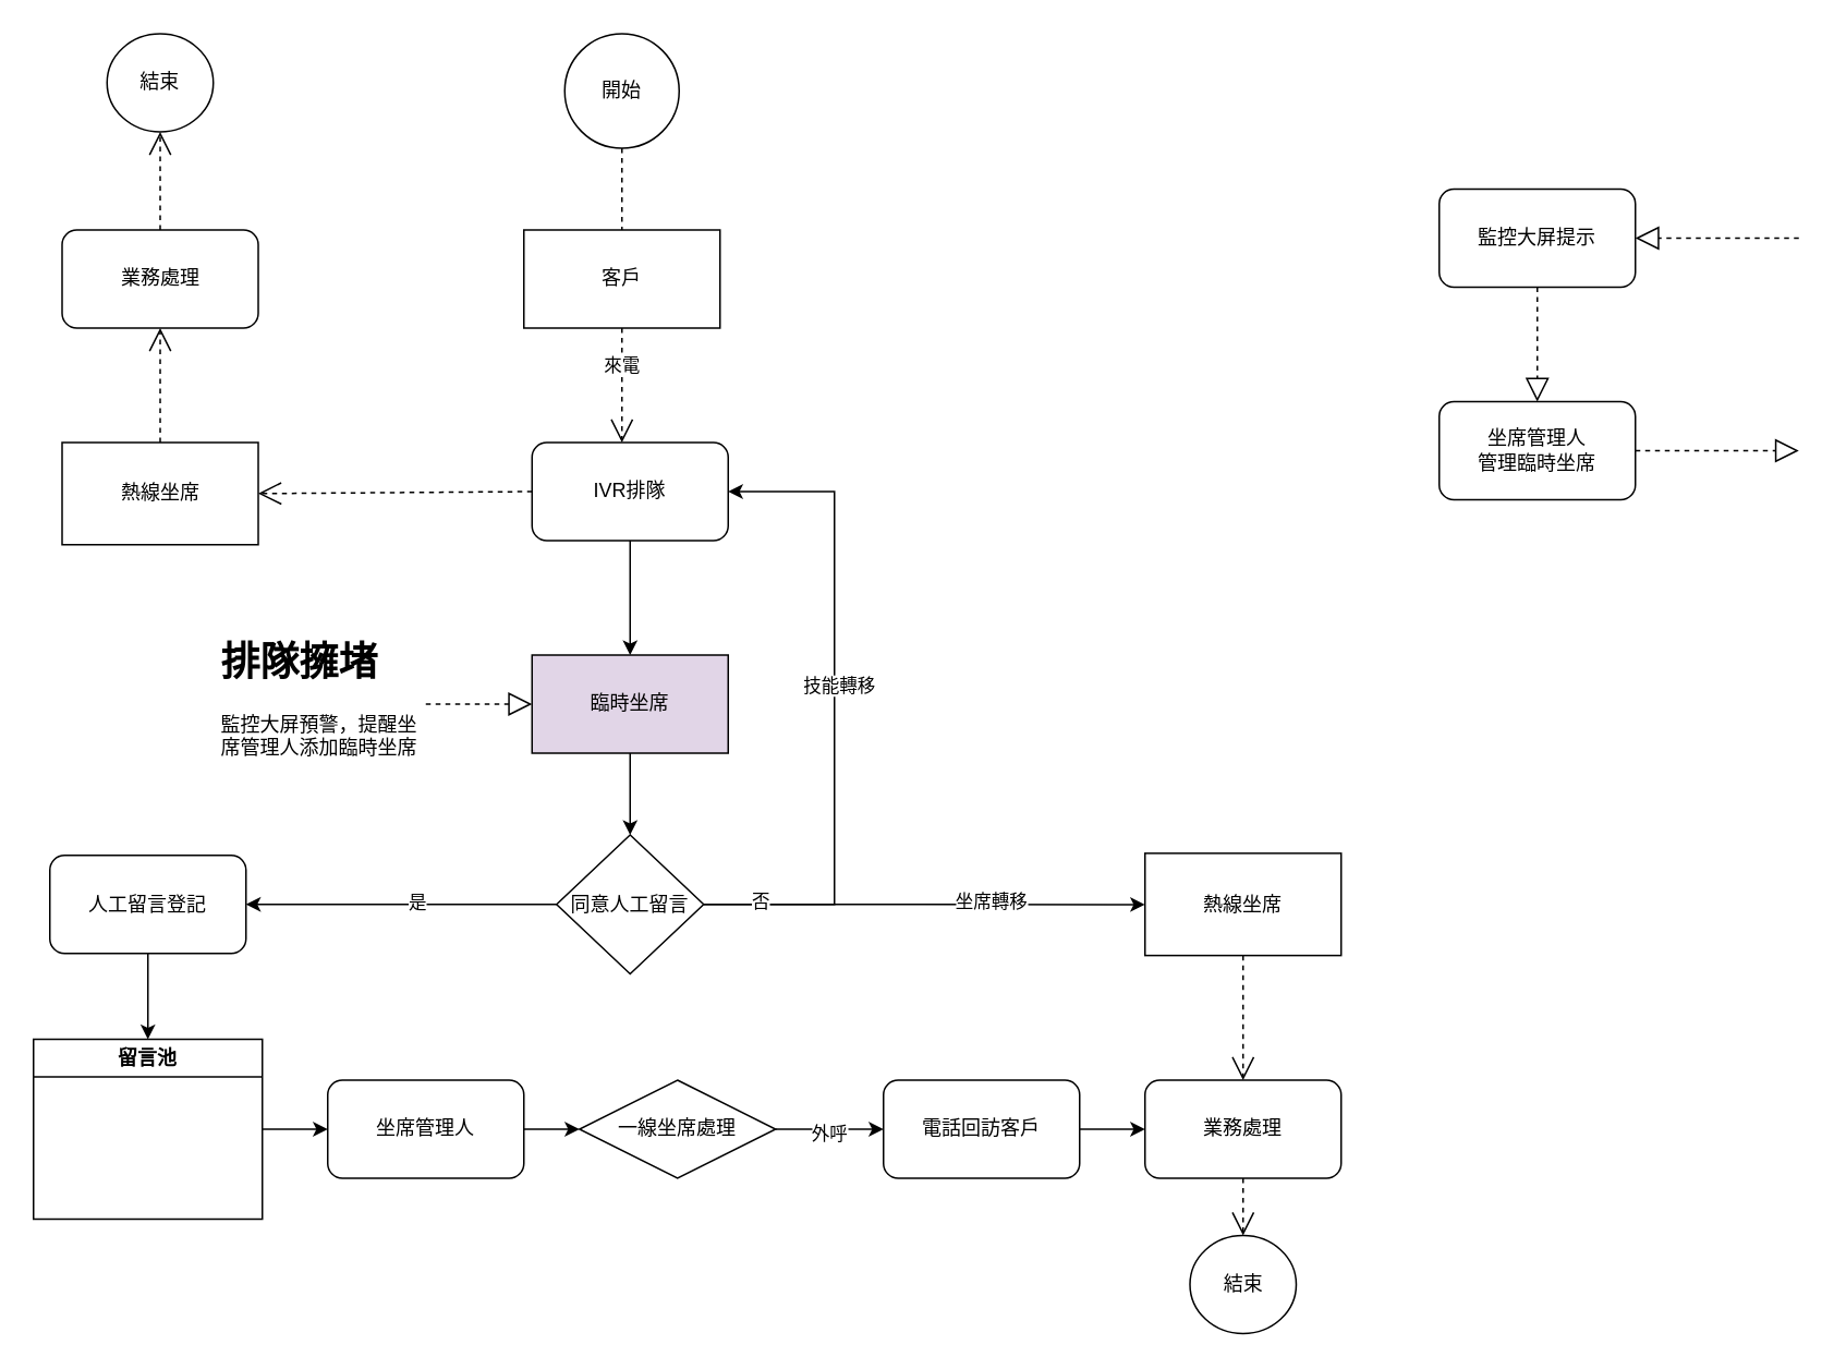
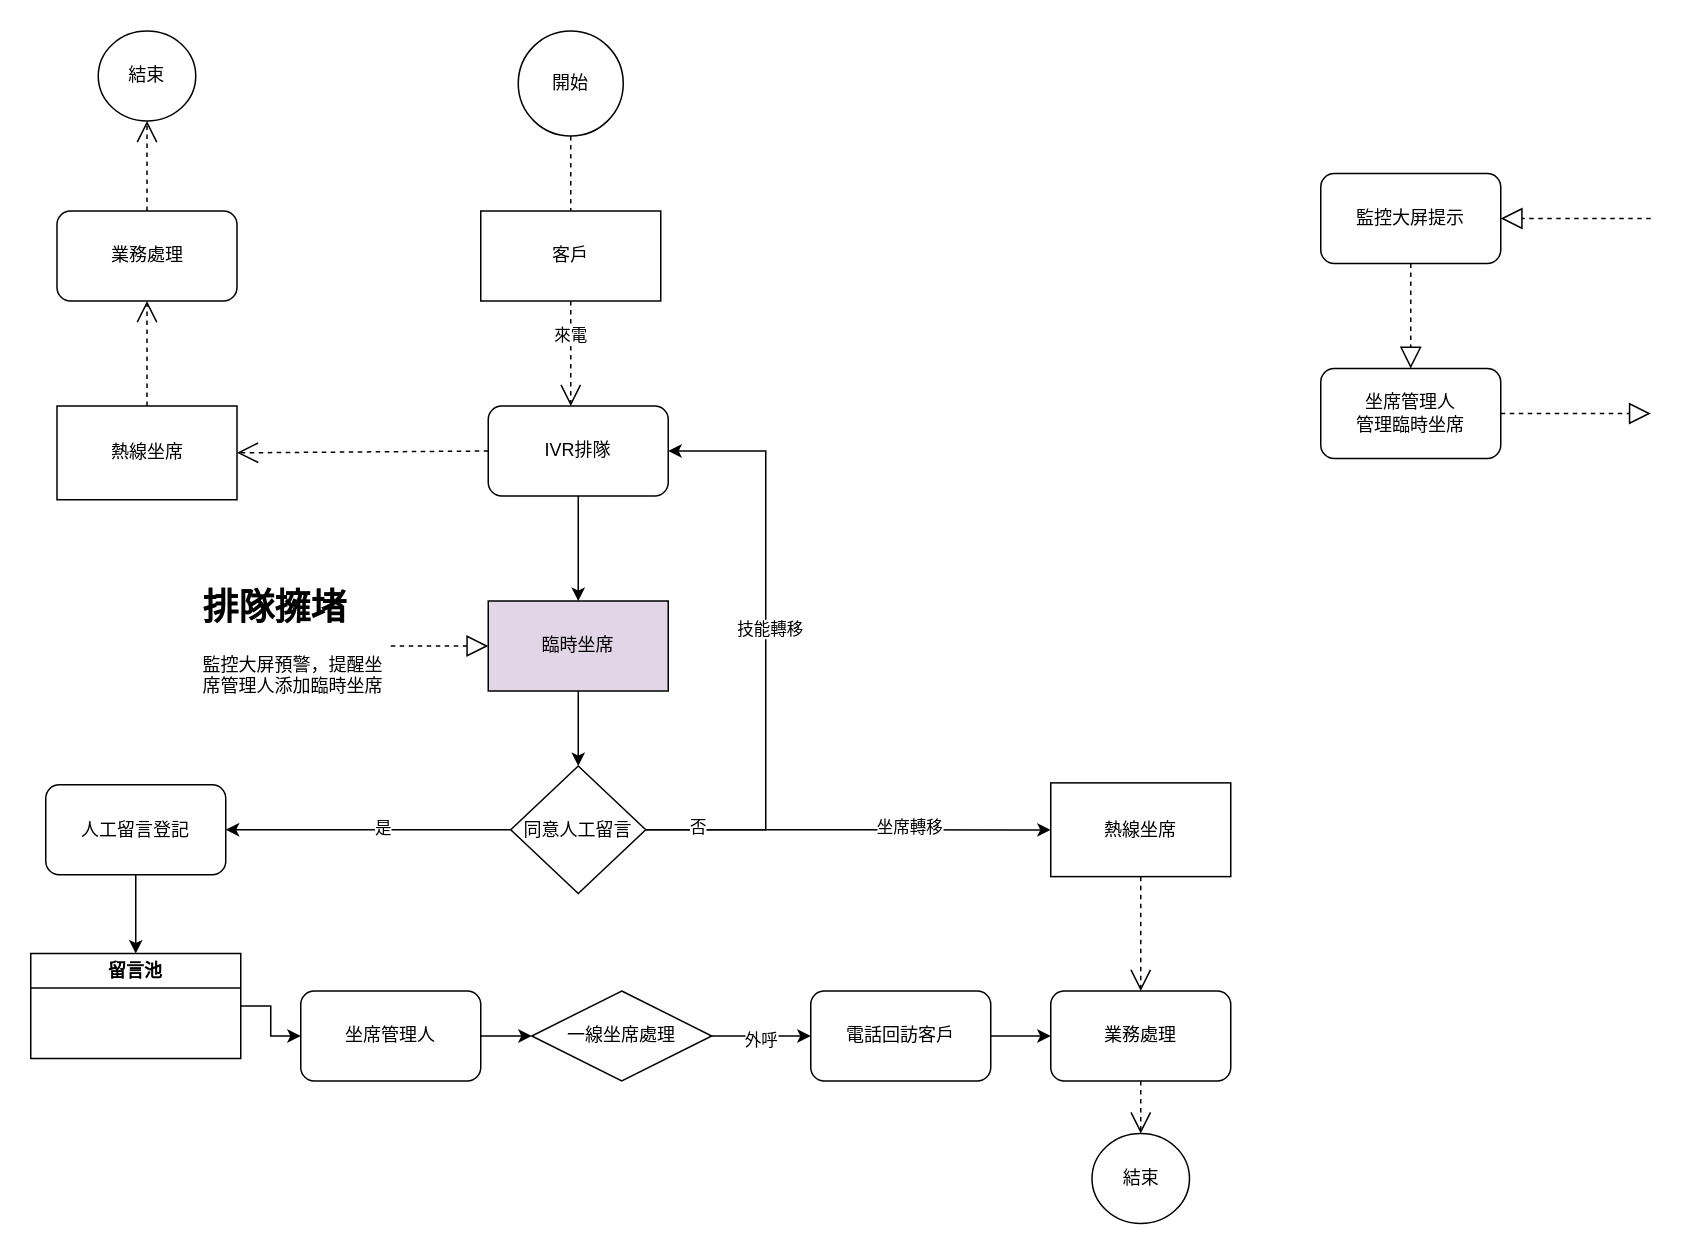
  <mxCell id="0" />
  <mxCell id="1" parent="0" />
  <mxCell id="2" value="客戶" style="rounded=0;whiteSpace=wrap;html=1;" vertex="1" parent="1"><mxGeometry x="320" y="140" width="120" height="60" as="geometry" /></mxCell>
  <mxCell id="3" value="" style="edgeStyle=orthogonalEdgeStyle;rounded=0;orthogonalLoop=1;jettySize=auto;html=1;exitX=0.5;exitY=1;exitDx=0;exitDy=0;" edge="1" parent="1" source="14" target="5"><mxGeometry relative="1" as="geometry"><mxPoint x="715" y="310" as="sourcePoint" /></mxGeometry></mxCell>
  <mxCell id="4" value="" style="edgeStyle=orthogonalEdgeStyle;rounded=0;orthogonalLoop=1;jettySize=auto;html=1;" edge="1" parent="1" source="5" target="13"><mxGeometry relative="1" as="geometry" /></mxCell>
  <mxCell id="5" value="臨時坐席" style="whiteSpace=wrap;html=1;rounded=0;fillColor=#e1d5e7;" vertex="1" parent="1"><mxGeometry x="325" y="400" width="120" height="60" as="geometry" /></mxCell>
  <mxCell id="6" style="edgeStyle=orthogonalEdgeStyle;rounded=0;orthogonalLoop=1;jettySize=auto;html=1;exitX=0;exitY=0.5;exitDx=0;exitDy=0;" edge="1" parent="1" source="13" target="16"><mxGeometry relative="1" as="geometry"><Array as="points"><mxPoint x="150" y="553" /><mxPoint x="150" y="553" /></Array></mxGeometry></mxCell>
  <mxCell id="7" value="是" style="edgeLabel;html=1;align=center;verticalAlign=middle;resizable=0;points=[];" vertex="1" connectable="0" parent="6"><mxGeometry x="-0.1" y="-1" relative="1" as="geometry"><mxPoint as="offset" /></mxGeometry></mxCell>
  <mxCell id="8" style="edgeStyle=orthogonalEdgeStyle;rounded=0;orthogonalLoop=1;jettySize=auto;html=1;exitX=1;exitY=0.5;exitDx=0;exitDy=0;entryX=1;entryY=0.5;entryDx=0;entryDy=0;" edge="1" parent="1" source="13" target="14"><mxGeometry relative="1" as="geometry"><mxPoint x="570" y="295" as="targetPoint" /><Array as="points"><mxPoint x="510" y="553" /><mxPoint x="510" y="300" /></Array></mxGeometry></mxCell>
  <mxCell id="9" value="技能轉移" style="edgeLabel;html=1;align=center;verticalAlign=middle;resizable=0;points=[];" vertex="1" connectable="0" parent="8"><mxGeometry x="0.079" y="-2" relative="1" as="geometry"><mxPoint as="offset" /></mxGeometry></mxCell>
  <mxCell id="10" style="edgeStyle=orthogonalEdgeStyle;rounded=0;orthogonalLoop=1;jettySize=auto;html=1;" edge="1" parent="1" source="13" target="28"><mxGeometry relative="1" as="geometry" /></mxCell>
  <mxCell id="11" value="否" style="edgeLabel;html=1;align=center;verticalAlign=middle;resizable=0;points=[];" vertex="1" connectable="0" parent="10"><mxGeometry x="-0.75" y="2" relative="1" as="geometry"><mxPoint as="offset" /></mxGeometry></mxCell>
  <mxCell id="12" value="坐席轉移" style="edgeLabel;html=1;align=center;verticalAlign=middle;resizable=0;points=[];" vertex="1" connectable="0" parent="10"><mxGeometry x="0.306" y="2" relative="1" as="geometry"><mxPoint as="offset" /></mxGeometry></mxCell>
  <mxCell id="13" value="同意人工留言" style="rhombus;whiteSpace=wrap;html=1;rounded=0;" vertex="1" parent="1"><mxGeometry x="340" y="510" width="90" height="85" as="geometry" /></mxCell>
  <mxCell id="14" value="IVR排隊" style="rounded=1;whiteSpace=wrap;html=1;" vertex="1" parent="1"><mxGeometry x="325" y="270" width="120" height="60" as="geometry" /></mxCell>
  <mxCell id="15" style="edgeStyle=orthogonalEdgeStyle;rounded=0;orthogonalLoop=1;jettySize=auto;html=1;exitX=0.5;exitY=1;exitDx=0;exitDy=0;entryX=0.5;entryY=0;entryDx=0;entryDy=0;" edge="1" parent="1" source="16" target="23"><mxGeometry relative="1" as="geometry" /></mxCell>
  <mxCell id="16" value="人工留言登記" style="rounded=1;whiteSpace=wrap;html=1;" vertex="1" parent="1"><mxGeometry x="30" y="522.5" width="120" height="60" as="geometry" /></mxCell>
  <mxCell id="17" value="" style="edgeStyle=orthogonalEdgeStyle;rounded=0;orthogonalLoop=1;jettySize=auto;html=1;entryX=0;entryY=0.5;entryDx=0;entryDy=0;" edge="1" parent="1" source="19" target="25"><mxGeometry relative="1" as="geometry"><mxPoint x="664" y="1020" as="targetPoint" /></mxGeometry></mxCell>
  <mxCell id="18" value="外呼" style="edgeLabel;html=1;align=center;verticalAlign=middle;resizable=0;points=[];" vertex="1" connectable="0" parent="17"><mxGeometry x="-0.032" y="-2" relative="1" as="geometry"><mxPoint as="offset" /></mxGeometry></mxCell>
  <mxCell id="19" value="一線坐席處理" style="rhombus;whiteSpace=wrap;html=1;" vertex="1" parent="1"><mxGeometry x="354" y="660" width="120" height="60" as="geometry" /></mxCell>
  <mxCell id="20" style="edgeStyle=orthogonalEdgeStyle;rounded=0;orthogonalLoop=1;jettySize=auto;html=1;" edge="1" parent="1" source="21" target="19"><mxGeometry relative="1" as="geometry" /></mxCell>
  <mxCell id="21" value="坐席管理人" style="rounded=1;whiteSpace=wrap;html=1;" vertex="1" parent="1"><mxGeometry x="200" y="660" width="120" height="60" as="geometry" /></mxCell>
  <mxCell id="22" style="edgeStyle=orthogonalEdgeStyle;rounded=0;orthogonalLoop=1;jettySize=auto;html=1;" edge="1" parent="1" source="23" target="21"><mxGeometry relative="1" as="geometry" /></mxCell>
- <mxCell id="23" value="留言池" style="swimlane;whiteSpace=wrap;html=1;startSize=23;" vertex="1" parent="1"><mxGeometry x="20" y="635" width="140" height="110" as="geometry" /></mxCell>
+ <mxCell id="23" value="留言池" style="swimlane;whiteSpace=wrap;html=1;startSize=23;" vertex="1" parent="1"><mxGeometry x="20" y="635" width="140" height="70" as="geometry" /></mxCell>
  <mxCell id="24" style="edgeStyle=orthogonalEdgeStyle;rounded=0;orthogonalLoop=1;jettySize=auto;html=1;entryX=0;entryY=0.5;entryDx=0;entryDy=0;" edge="1" parent="1" source="25" target="29"><mxGeometry relative="1" as="geometry" /></mxCell>
  <mxCell id="25" value="電話回訪客戶" style="rounded=1;whiteSpace=wrap;html=1;" vertex="1" parent="1"><mxGeometry x="540" y="660" width="120" height="60" as="geometry" /></mxCell>
  <mxCell id="26" value="開始" style="ellipse;whiteSpace=wrap;html=1;aspect=fixed;" vertex="1" parent="1"><mxGeometry x="345" y="20" width="70" height="70" as="geometry" /></mxCell>
  <mxCell id="27" value="" style="endArrow=none;dashed=1;html=1;rounded=0;exitX=0.5;exitY=1;exitDx=0;exitDy=0;" edge="1" parent="1" source="26" target="2"><mxGeometry width="50" height="50" relative="1" as="geometry"><mxPoint x="345" y="320" as="sourcePoint" /><mxPoint x="395" y="270" as="targetPoint" /></mxGeometry></mxCell>
  <mxCell id="28" value="熱線坐席" style="whiteSpace=wrap;html=1;rounded=0;" vertex="1" parent="1"><mxGeometry x="700" y="521.25" width="120" height="62.5" as="geometry" /></mxCell>
  <mxCell id="29" value="業務處理" style="whiteSpace=wrap;html=1;rounded=1;" vertex="1" parent="1"><mxGeometry x="700" y="660" width="120" height="60" as="geometry" /></mxCell>
  <mxCell id="30" value="結束" style="ellipse;whiteSpace=wrap;html=1;rounded=1;" vertex="1" parent="1"><mxGeometry x="727.5" y="755" width="65" height="60" as="geometry" /></mxCell>
  <mxCell id="31" value="" style="endArrow=open;endSize=12;dashed=1;html=1;rounded=0;entryX=0.5;entryY=0;entryDx=0;entryDy=0;exitX=0.5;exitY=1;exitDx=0;exitDy=0;" edge="1" parent="1" source="28" target="29"><mxGeometry width="160" relative="1" as="geometry"><mxPoint x="680" y="95" as="sourcePoint" /><mxPoint x="840" y="95" as="targetPoint" /></mxGeometry></mxCell>
  <mxCell id="32" value="" style="endArrow=open;endSize=12;dashed=1;html=1;rounded=0;exitX=0.5;exitY=1;exitDx=0;exitDy=0;" edge="1" parent="1" source="29" target="30"><mxGeometry width="160" relative="1" as="geometry"><mxPoint x="680" y="685" as="sourcePoint" /><mxPoint x="990" y="95" as="targetPoint" /></mxGeometry></mxCell>
  <mxCell id="33" value="監控大屏提示" style="rounded=1;whiteSpace=wrap;html=1;" vertex="1" parent="1"><mxGeometry x="880" y="115" width="120" height="60" as="geometry" /></mxCell>
  <mxCell id="34" value="坐席管理人&lt;br&gt;管理臨時坐席" style="whiteSpace=wrap;html=1;rounded=1;" vertex="1" parent="1"><mxGeometry x="880" y="245" width="120" height="60" as="geometry" /></mxCell>
  <mxCell id="35" value="來電" style="endArrow=open;endSize=12;dashed=1;html=1;rounded=0;exitX=0.5;exitY=1;exitDx=0;exitDy=0;" edge="1" parent="1" source="2"><mxGeometry x="-0.333" width="160" relative="1" as="geometry"><mxPoint x="365" y="220" as="sourcePoint" /><mxPoint x="380" y="270" as="targetPoint" /><mxPoint as="offset" /></mxGeometry></mxCell>
  <mxCell id="36" value="" style="endArrow=block;dashed=1;endFill=0;endSize=12;html=1;rounded=0;exitX=0;exitY=0.5;exitDx=0;exitDy=0;" edge="1" parent="1" target="33"><mxGeometry width="160" relative="1" as="geometry"><mxPoint x="1100" y="145" as="sourcePoint" /><mxPoint x="1490" y="95" as="targetPoint" /></mxGeometry></mxCell>
  <mxCell id="37" value="" style="endArrow=block;dashed=1;endFill=0;endSize=12;html=1;rounded=0;entryX=0.5;entryY=0;entryDx=0;entryDy=0;exitX=0.5;exitY=1;exitDx=0;exitDy=0;" edge="1" parent="1" target="34" source="33"><mxGeometry width="160" relative="1" as="geometry"><mxPoint x="1570" y="55" as="sourcePoint" /><mxPoint x="1720" y="55" as="targetPoint" /></mxGeometry></mxCell>
  <mxCell id="38" value="" style="endArrow=block;dashed=1;endFill=0;endSize=12;html=1;rounded=0;exitX=1;exitY=0.5;exitDx=0;exitDy=0;" edge="1" parent="1" source="34"><mxGeometry width="160" relative="1" as="geometry"><mxPoint x="1680" y="85" as="sourcePoint" /><mxPoint x="1100" y="275" as="targetPoint" /></mxGeometry></mxCell>
  <mxCell id="39" value="熱線坐席" style="whiteSpace=wrap;html=1;rounded=0;" vertex="1" parent="1"><mxGeometry x="37.5" y="270" width="120" height="62.5" as="geometry" /></mxCell>
  <mxCell id="40" value="業務處理" style="whiteSpace=wrap;html=1;rounded=1;" vertex="1" parent="1"><mxGeometry x="37.5" y="140" width="120" height="60" as="geometry" /></mxCell>
  <mxCell id="41" value="結束" style="ellipse;whiteSpace=wrap;html=1;rounded=1;" vertex="1" parent="1"><mxGeometry x="65" y="20" width="65" height="60" as="geometry" /></mxCell>
  <mxCell id="42" value="" style="endArrow=open;endSize=12;dashed=1;html=1;rounded=0;exitX=0;exitY=0.5;exitDx=0;exitDy=0;entryX=1;entryY=0.5;entryDx=0;entryDy=0;" edge="1" parent="1" source="14" target="39"><mxGeometry x="0.12" y="51" width="160" relative="1" as="geometry"><mxPoint x="40" y="365" as="sourcePoint" /><mxPoint x="200" y="365" as="targetPoint" /><mxPoint as="offset" /></mxGeometry></mxCell>
  <mxCell id="43" value="" style="endArrow=open;endSize=12;dashed=1;html=1;rounded=0;exitX=0.5;exitY=0;exitDx=0;exitDy=0;entryX=0.5;entryY=1;entryDx=0;entryDy=0;" edge="1" parent="1" source="39" target="40"><mxGeometry x="0.12" y="51" width="160" relative="1" as="geometry"><mxPoint x="160" y="206" as="sourcePoint" /><mxPoint x="73" y="205" as="targetPoint" /><mxPoint as="offset" /></mxGeometry></mxCell>
  <mxCell id="44" value="" style="endArrow=open;endSize=12;dashed=1;html=1;rounded=0;exitX=0.5;exitY=0;exitDx=0;exitDy=0;entryX=0.5;entryY=1;entryDx=0;entryDy=0;" edge="1" parent="1" source="40" target="41"><mxGeometry x="0.12" y="51" width="160" relative="1" as="geometry"><mxPoint x="102" y="148" as="sourcePoint" /><mxPoint x="102" y="80" as="targetPoint" /><mxPoint as="offset" /></mxGeometry></mxCell>
  <mxCell id="45" value="&lt;h1&gt;排隊擁堵&lt;/h1&gt;&lt;div&gt;監控大屏預警，提醒坐席管理人添加臨時坐席&lt;/div&gt;" style="text;html=1;strokeColor=none;fillColor=none;spacing=5;spacingTop=-20;whiteSpace=wrap;overflow=hidden;rounded=0;" vertex="1" parent="1"><mxGeometry x="130" y="385" width="130" height="90" as="geometry" /></mxCell>
  <mxCell id="46" value="" style="endArrow=block;dashed=1;endFill=0;endSize=12;html=1;rounded=0;" edge="1" parent="1" source="45" target="5"><mxGeometry width="160" relative="1" as="geometry"><mxPoint x="170" y="425" as="sourcePoint" /><mxPoint x="250" y="425" as="targetPoint" /></mxGeometry></mxCell>
